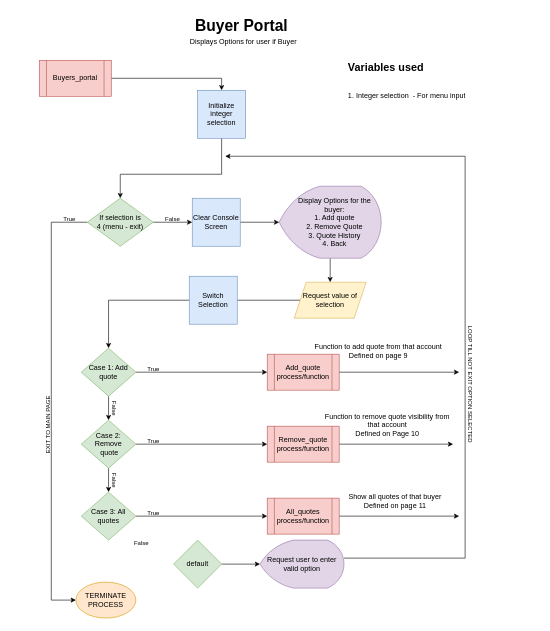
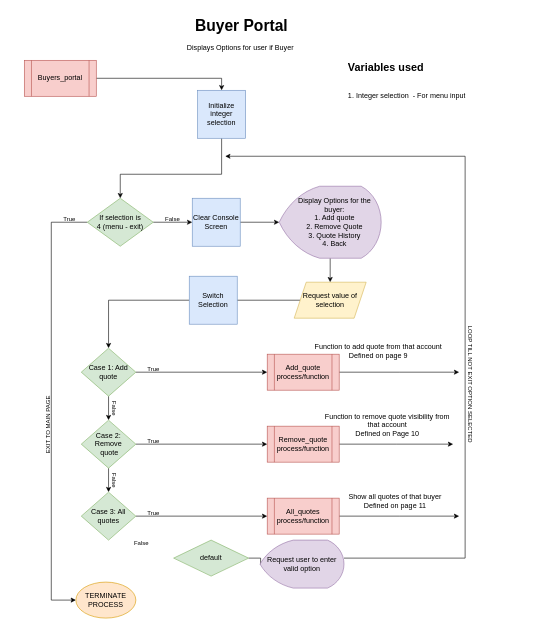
  <mxCell id="0" />
  <mxCell id="1" parent="0" />
  <mxCell id="2" style="edgeStyle=orthogonalEdgeStyle;rounded=0;orthogonalLoop=1;jettySize=auto;html=1;entryX=0.5;entryY=0;entryDx=0;entryDy=0;" parent="1" source="3" target="8" edge="1"><mxGeometry relative="1" as="geometry" /></mxCell>
- <mxCell id="3" value="Buyers_portal" style="shape=process;whiteSpace=wrap;html=1;backgroundOutline=1;fillColor=#f8cecc;strokeColor=#b85450;" parent="1" vertex="1"><mxGeometry x="65" y="100" width="120" height="60" as="geometry" /></mxCell>
+ <mxCell id="3" value="Buyers_portal" style="shape=process;whiteSpace=wrap;html=1;backgroundOutline=1;fillColor=#f8cecc;strokeColor=#b85450;" parent="1" vertex="1"><mxGeometry x="40" y="100" width="120" height="60" as="geometry" /></mxCell>
  <mxCell id="4" style="edgeStyle=orthogonalEdgeStyle;rounded=0;orthogonalLoop=1;jettySize=auto;html=1;" parent="1" source="6" target="12" edge="1"><mxGeometry relative="1" as="geometry" /></mxCell>
  <mxCell id="5" style="edgeStyle=orthogonalEdgeStyle;rounded=0;orthogonalLoop=1;jettySize=auto;html=1;entryX=0;entryY=0.5;entryDx=0;entryDy=0;entryPerimeter=0;fontSize=26;" parent="1" source="6" target="35" edge="1"><mxGeometry relative="1" as="geometry"><Array as="points"><mxPoint x="85" y="370" /><mxPoint x="85" y="1000" /></Array></mxGeometry></mxCell>
  <mxCell id="6" value="If selection is 4 (menu - exit)" style="rhombus;whiteSpace=wrap;html=1;spacingLeft=15;spacingRight=15;fillColor=#d5e8d4;strokeColor=#82b366;" parent="1" vertex="1"><mxGeometry x="145" y="330" width="110" height="80" as="geometry" /></mxCell>
  <mxCell id="7" style="edgeStyle=orthogonalEdgeStyle;rounded=0;orthogonalLoop=1;jettySize=auto;html=1;entryX=0.5;entryY=0;entryDx=0;entryDy=0;fontSize=26;" parent="1" source="8" target="6" edge="1"><mxGeometry relative="1" as="geometry"><Array as="points"><mxPoint x="369" y="290" /><mxPoint x="200" y="290" /></Array></mxGeometry></mxCell>
  <mxCell id="8" value="Initialize integer selection" style="whiteSpace=wrap;html=1;aspect=fixed;fillColor=#dae8fc;strokeColor=#6c8ebf;" parent="1" vertex="1"><mxGeometry x="329" y="150" width="80" height="80" as="geometry" /></mxCell>
  <mxCell id="9" value="" style="edgeStyle=orthogonalEdgeStyle;rounded=0;orthogonalLoop=1;jettySize=auto;html=1;labelBackgroundColor=none;" parent="1" source="10" target="14" edge="1"><mxGeometry relative="1" as="geometry" /></mxCell>
  <mxCell id="10" value="Display Options for the buyer:&lt;br&gt;1. Add quote&lt;br&gt;2. Remove Quote&lt;br&gt;3. Quote History&lt;br&gt;4. Back" style="strokeWidth=1;html=1;shape=mxgraph.flowchart.display;whiteSpace=wrap;spacingLeft=15;fillColor=#e1d5e7;strokeColor=#9673a6;" parent="1" vertex="1"><mxGeometry x="465" y="310" width="170" height="120" as="geometry" /></mxCell>
  <mxCell id="11" style="edgeStyle=orthogonalEdgeStyle;rounded=0;orthogonalLoop=1;jettySize=auto;html=1;entryX=0;entryY=0.5;entryDx=0;entryDy=0;entryPerimeter=0;labelBackgroundColor=none;" parent="1" source="12" target="10" edge="1"><mxGeometry relative="1" as="geometry" /></mxCell>
  <mxCell id="12" value="Clear Console Screen" style="whiteSpace=wrap;html=1;aspect=fixed;strokeWidth=1;fillColor=#dae8fc;strokeColor=#6c8ebf;" parent="1" vertex="1"><mxGeometry x="320" y="330" width="80" height="80" as="geometry" /></mxCell>
  <mxCell id="13" style="edgeStyle=orthogonalEdgeStyle;rounded=0;orthogonalLoop=1;jettySize=auto;html=1;exitX=0;exitY=0.5;exitDx=0;exitDy=0;entryX=1;entryY=0.5;entryDx=0;entryDy=0;labelBackgroundColor=none;endArrow=none;" parent="1" source="14" target="16" edge="1"><mxGeometry relative="1" as="geometry" /></mxCell>
  <mxCell id="14" value="Request value of selection" style="shape=parallelogram;perimeter=parallelogramPerimeter;whiteSpace=wrap;html=1;strokeWidth=1;size=0.167;fillColor=#fff2cc;strokeColor=#d6b656;" parent="1" vertex="1"><mxGeometry x="490" y="470" width="120" height="60" as="geometry" /></mxCell>
  <mxCell id="15" style="edgeStyle=orthogonalEdgeStyle;rounded=0;orthogonalLoop=1;jettySize=auto;html=1;entryX=0.5;entryY=0;entryDx=0;entryDy=0;labelBackgroundColor=none;" parent="1" source="16" target="19" edge="1"><mxGeometry relative="1" as="geometry" /></mxCell>
  <mxCell id="16" value="Switch Selection" style="whiteSpace=wrap;html=1;aspect=fixed;strokeWidth=1;fillColor=#dae8fc;strokeColor=#6c8ebf;" parent="1" vertex="1"><mxGeometry x="315" y="460" width="80" height="80" as="geometry" /></mxCell>
  <mxCell id="17" style="edgeStyle=orthogonalEdgeStyle;rounded=0;orthogonalLoop=1;jettySize=auto;html=1;labelBackgroundColor=none;" parent="1" source="19" target="26" edge="1"><mxGeometry relative="1" as="geometry" /></mxCell>
  <mxCell id="18" value="" style="edgeStyle=orthogonalEdgeStyle;rounded=0;orthogonalLoop=1;jettySize=auto;html=1;labelBackgroundColor=none;" parent="1" source="19" target="22" edge="1"><mxGeometry relative="1" as="geometry" /></mxCell>
  <mxCell id="19" value="Case 1: Add quote" style="rhombus;whiteSpace=wrap;html=1;strokeWidth=1;fillColor=#d5e8d4;strokeColor=#82b366;" parent="1" vertex="1"><mxGeometry x="135" y="580" width="91" height="80" as="geometry" /></mxCell>
  <mxCell id="20" style="edgeStyle=orthogonalEdgeStyle;rounded=0;orthogonalLoop=1;jettySize=auto;html=1;entryX=0;entryY=0.5;entryDx=0;entryDy=0;labelBackgroundColor=none;" parent="1" source="22" target="28" edge="1"><mxGeometry relative="1" as="geometry" /></mxCell>
  <mxCell id="21" value="" style="edgeStyle=orthogonalEdgeStyle;rounded=0;orthogonalLoop=1;jettySize=auto;html=1;labelBackgroundColor=none;" parent="1" source="22" target="24" edge="1"><mxGeometry relative="1" as="geometry" /></mxCell>
  <mxCell id="22" value="Case 2: Remove&lt;br&gt;&amp;nbsp;quote" style="rhombus;whiteSpace=wrap;html=1;strokeWidth=1;fillColor=#d5e8d4;strokeColor=#82b366;" parent="1" vertex="1"><mxGeometry x="135" y="700" width="91" height="80" as="geometry" /></mxCell>
  <mxCell id="23" style="edgeStyle=orthogonalEdgeStyle;rounded=0;orthogonalLoop=1;jettySize=auto;html=1;entryX=0;entryY=0.5;entryDx=0;entryDy=0;labelBackgroundColor=none;" parent="1" source="24" target="30" edge="1"><mxGeometry relative="1" as="geometry" /></mxCell>
  <mxCell id="24" value="Case 3: All quotes" style="rhombus;whiteSpace=wrap;html=1;strokeWidth=1;fillColor=#d5e8d4;strokeColor=#82b366;" parent="1" vertex="1"><mxGeometry x="135" y="820" width="91" height="80" as="geometry" /></mxCell>
  <mxCell id="25" style="edgeStyle=orthogonalEdgeStyle;rounded=0;orthogonalLoop=1;jettySize=auto;html=1;labelBackgroundColor=none;" parent="1" source="26" edge="1"><mxGeometry relative="1" as="geometry"><mxPoint x="765" y="620" as="targetPoint" /></mxGeometry></mxCell>
  <mxCell id="26" value="Add_quote process/function" style="shape=process;whiteSpace=wrap;html=1;backgroundOutline=1;strokeWidth=1;fillColor=#f8cecc;strokeColor=#b85450;" parent="1" vertex="1"><mxGeometry x="445" y="590" width="120" height="60" as="geometry" /></mxCell>
  <mxCell id="27" style="edgeStyle=orthogonalEdgeStyle;rounded=0;orthogonalLoop=1;jettySize=auto;html=1;labelBackgroundColor=none;" parent="1" source="28" edge="1"><mxGeometry relative="1" as="geometry"><mxPoint x="755" y="740" as="targetPoint" /></mxGeometry></mxCell>
  <mxCell id="28" value="Remove_quote process/function" style="shape=process;whiteSpace=wrap;html=1;backgroundOutline=1;strokeWidth=1;fillColor=#f8cecc;strokeColor=#b85450;" parent="1" vertex="1"><mxGeometry x="445" y="710" width="120" height="60" as="geometry" /></mxCell>
  <mxCell id="29" style="edgeStyle=orthogonalEdgeStyle;rounded=0;orthogonalLoop=1;jettySize=auto;html=1;labelBackgroundColor=none;" parent="1" source="30" edge="1"><mxGeometry relative="1" as="geometry"><mxPoint x="765" y="860" as="targetPoint" /></mxGeometry></mxCell>
  <mxCell id="30" value="All_quotes&lt;br&gt;process/function" style="shape=process;whiteSpace=wrap;html=1;backgroundOutline=1;strokeWidth=1;fillColor=#f8cecc;strokeColor=#b85450;" parent="1" vertex="1"><mxGeometry x="445" y="830" width="120" height="60" as="geometry" /></mxCell>
  <mxCell id="31" value="" style="edgeStyle=orthogonalEdgeStyle;rounded=0;orthogonalLoop=1;jettySize=auto;html=1;labelBackgroundColor=none;entryX=0;entryY=0.5;entryDx=0;entryDy=0;entryPerimeter=0;" parent="1" source="32" target="34" edge="1"><mxGeometry relative="1" as="geometry"><mxPoint x="395" y="1000" as="targetPoint" /></mxGeometry></mxCell>
- <mxCell id="32" value="default" style="rhombus;whiteSpace=wrap;html=1;strokeWidth=1;fillColor=#d5e8d4;strokeColor=#82b366;" parent="1" vertex="1"><mxGeometry x="289" y="900" width="80" height="80" as="geometry" /></mxCell>
+ <mxCell id="32" value="default" style="rhombus;whiteSpace=wrap;html=1;strokeWidth=1;fillColor=#d5e8d4;strokeColor=#82b366;" parent="1" vertex="1"><mxGeometry x="289" y="900" width="125" height="60" as="geometry" /></mxCell>
  <mxCell id="33" style="edgeStyle=orthogonalEdgeStyle;rounded=0;orthogonalLoop=1;jettySize=auto;html=1;labelBackgroundColor=none;" parent="1" source="34" edge="1"><mxGeometry relative="1" as="geometry"><mxPoint x="375" y="260" as="targetPoint" /><Array as="points"><mxPoint x="503" y="930" /><mxPoint x="775" y="930" /><mxPoint x="775" y="260" /></Array></mxGeometry></mxCell>
  <mxCell id="34" value="Request user to enter valid option" style="strokeWidth=1;html=1;shape=mxgraph.flowchart.display;whiteSpace=wrap;fillColor=#e1d5e7;strokeColor=#9673a6;" parent="1" vertex="1"><mxGeometry x="433" y="900" width="140" height="80" as="geometry" /></mxCell>
  <mxCell id="35" value="TERMINATE PROCESS" style="strokeWidth=1;html=1;shape=mxgraph.flowchart.start_1;whiteSpace=wrap;fillColor=#ffe6cc;strokeColor=#d79b00;" parent="1" vertex="1"><mxGeometry x="126" y="970" width="100" height="60" as="geometry" /></mxCell>
  <mxCell id="36" value="&lt;h1 style=&quot;font-size: 26px;&quot;&gt;Buyer Portal&lt;/h1&gt;" style="text;html=1;strokeColor=none;fillColor=none;spacing=5;spacingTop=-20;whiteSpace=wrap;overflow=hidden;rounded=0;fontSize=26;" parent="1" vertex="1"><mxGeometry x="320" y="20" width="190" height="40" as="geometry" /></mxCell>
- <mxCell id="37" value="Displays Options for user if Buyer" style="text;html=1;align=center;verticalAlign=middle;resizable=0;points=[];autosize=1;" parent="1" vertex="1"><mxGeometry x="310" y="60" width="190" height="20" as="geometry" /></mxCell>
+ <mxCell id="37" value="Displays Options for user if Buyer" style="text;html=1;align=center;verticalAlign=middle;resizable=0;points=[];autosize=1;" parent="1" vertex="1"><mxGeometry x="305" y="70" width="190" height="20" as="geometry" /></mxCell>
  <mxCell id="38" value="&lt;h1&gt;&lt;span&gt;&lt;font style=&quot;font-size: 18px&quot;&gt;Variables used&lt;/font&gt;&lt;/span&gt;&lt;/h1&gt;&lt;h1&gt;&lt;span style=&quot;font-size: 12px ; font-weight: 400&quot;&gt;1. Integer selection&amp;nbsp; - For menu input&lt;/span&gt;&lt;/h1&gt;" style="text;html=1;strokeColor=none;fillColor=none;spacing=5;spacingTop=-20;whiteSpace=wrap;overflow=hidden;rounded=0;" parent="1" vertex="1"><mxGeometry x="575" y="90" width="220" height="120" as="geometry" /></mxCell>
  <mxCell id="39" value="&lt;font style=&quot;font-size: 10px&quot;&gt;True&lt;/font&gt;" style="text;html=1;align=center;verticalAlign=middle;resizable=0;points=[];autosize=1;fontSize=26;" parent="1" vertex="1"><mxGeometry x="95" y="340" width="40" height="40" as="geometry" /></mxCell>
  <mxCell id="40" value="&lt;font style=&quot;font-size: 10px&quot;&gt;False&lt;/font&gt;" style="text;html=1;align=center;verticalAlign=middle;resizable=0;points=[];autosize=1;fontSize=26;" parent="1" vertex="1"><mxGeometry x="267" y="340" width="40" height="40" as="geometry" /></mxCell>
  <mxCell id="41" value="&lt;font style=&quot;font-size: 10px&quot;&gt;True&lt;/font&gt;" style="text;html=1;align=center;verticalAlign=middle;resizable=0;points=[];autosize=1;fontSize=26;" parent="1" vertex="1"><mxGeometry x="235" y="590" width="40" height="40" as="geometry" /></mxCell>
  <mxCell id="42" value="&lt;font style=&quot;font-size: 10px&quot;&gt;True&lt;/font&gt;" style="text;html=1;align=center;verticalAlign=middle;resizable=0;points=[];autosize=1;fontSize=26;" parent="1" vertex="1"><mxGeometry x="235" y="710" width="40" height="40" as="geometry" /></mxCell>
  <mxCell id="43" value="&lt;font style=&quot;font-size: 10px&quot;&gt;True&lt;/font&gt;" style="text;html=1;align=center;verticalAlign=middle;resizable=0;points=[];autosize=1;fontSize=26;" parent="1" vertex="1"><mxGeometry x="235" y="830" width="40" height="40" as="geometry" /></mxCell>
  <mxCell id="44" value="&lt;font style=&quot;font-size: 10px&quot;&gt;EXIT TO MAIN PAGE&lt;br&gt;&lt;/font&gt;" style="text;html=1;align=center;verticalAlign=middle;resizable=0;points=[];autosize=1;fontSize=26;rotation=270;" parent="1" vertex="1"><mxGeometry x="20" y="688" width="110" height="40" as="geometry" /></mxCell>
  <mxCell id="45" value="&lt;font style=&quot;font-size: 10px&quot;&gt;False&lt;/font&gt;" style="text;html=1;align=center;verticalAlign=middle;resizable=0;points=[];autosize=1;fontSize=26;rotation=90;" parent="1" vertex="1"><mxGeometry x="175" y="660" width="40" height="40" as="geometry" /></mxCell>
  <mxCell id="46" value="&lt;font style=&quot;font-size: 10px&quot;&gt;False&lt;/font&gt;" style="text;html=1;align=center;verticalAlign=middle;resizable=0;points=[];autosize=1;fontSize=26;rotation=90;" parent="1" vertex="1"><mxGeometry x="175" y="780" width="40" height="40" as="geometry" /></mxCell>
  <mxCell id="47" value="&lt;font style=&quot;font-size: 10px&quot;&gt;False&lt;/font&gt;" style="text;html=1;align=center;verticalAlign=middle;resizable=0;points=[];autosize=1;fontSize=26;" parent="1" vertex="1"><mxGeometry x="215" y="880" width="40" height="40" as="geometry" /></mxCell>
  <mxCell id="48" value="&lt;font style=&quot;font-size: 10px&quot;&gt;LOOP TILL NOT EXIT OPTION SELECTED&lt;br&gt;&lt;/font&gt;" style="text;html=1;align=center;verticalAlign=middle;resizable=0;points=[];autosize=1;fontSize=26;rotation=90;" parent="1" vertex="1"><mxGeometry x="685" y="620" width="210" height="40" as="geometry" /></mxCell>
  <mxCell id="49" value="Function to add quote from that account&lt;br&gt;Defined on page 9" style="text;html=1;align=center;verticalAlign=middle;resizable=0;points=[];autosize=1;" parent="1" vertex="1"><mxGeometry x="515" y="570" width="230" height="30" as="geometry" /></mxCell>
  <mxCell id="50" value="Function to remove quote visibility from&lt;br&gt;that account&lt;br&gt;Defined on Page 10" style="text;html=1;align=center;verticalAlign=middle;resizable=0;points=[];autosize=1;" parent="1" vertex="1"><mxGeometry x="535" y="683" width="220" height="50" as="geometry" /></mxCell>
  <mxCell id="51" value="Show all quotes of that buyer&lt;br&gt;Defined on page 11" style="text;html=1;align=center;verticalAlign=middle;resizable=0;points=[];autosize=1;" parent="1" vertex="1"><mxGeometry x="573" y="820" width="170" height="30" as="geometry" /></mxCell>
